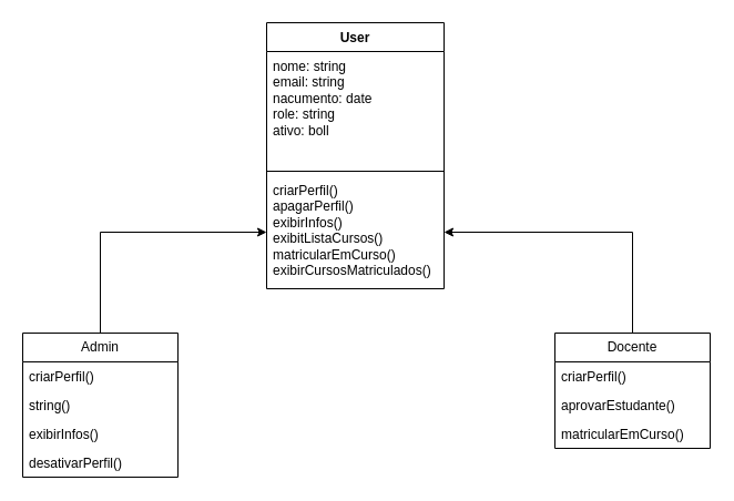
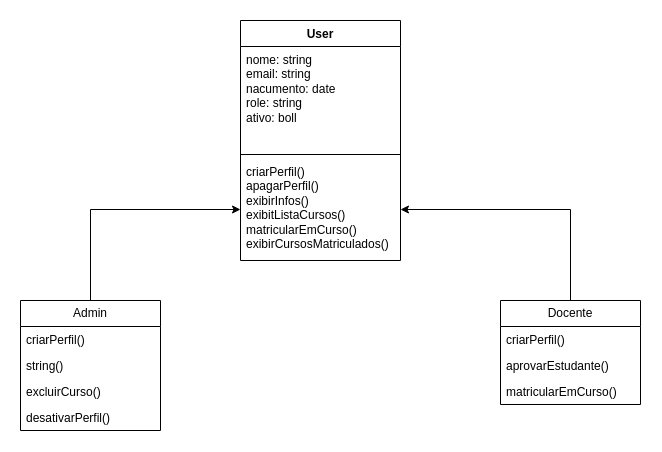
  <mxCell id="0" />
  <mxCell id="1" parent="0" />
  <mxCell id="2" value="User" style="swimlane;fontStyle=1;align=center;verticalAlign=top;childLayout=stackLayout;horizontal=1;startSize=26;horizontalStack=0;resizeParent=1;resizeParentMax=0;resizeLast=0;collapsible=1;marginBottom=0;whiteSpace=wrap;html=1;" vertex="1" parent="1"><mxGeometry x="240" y="20" width="160" height="240" as="geometry" /></mxCell>
  <mxCell id="3" value="nome: string&lt;div&gt;email: string&lt;/div&gt;&lt;div&gt;nacumento: date&lt;/div&gt;&lt;div&gt;role: string&lt;/div&gt;&lt;div&gt;ativo: boll&lt;/div&gt;" style="text;strokeColor=none;fillColor=none;align=left;verticalAlign=top;spacingLeft=4;spacingRight=4;overflow=hidden;rotatable=0;points=[[0,0.5],[1,0.5]];portConstraint=eastwest;whiteSpace=wrap;html=1;" vertex="1" parent="2"><mxGeometry y="26" width="160" height="104" as="geometry" /></mxCell>
  <mxCell id="4" value="" style="line;strokeWidth=1;fillColor=none;align=left;verticalAlign=middle;spacingTop=-1;spacingLeft=3;spacingRight=3;rotatable=0;labelPosition=right;points=[];portConstraint=eastwest;strokeColor=inherit;" vertex="1" parent="2"><mxGeometry y="130" width="160" height="8" as="geometry" /></mxCell>
  <mxCell id="5" value="criarPerfil()&lt;div&gt;apagarPerfil()&lt;/div&gt;&lt;div&gt;exibirInfos()&lt;/div&gt;&lt;div&gt;exibitListaCursos()&lt;/div&gt;&lt;div&gt;matricularEmCurso()&lt;/div&gt;&lt;div&gt;exibirCursosMatriculados()&lt;/div&gt;" style="text;strokeColor=none;fillColor=none;align=left;verticalAlign=top;spacingLeft=4;spacingRight=4;overflow=hidden;rotatable=0;points=[[0,0.5],[1,0.5]];portConstraint=eastwest;whiteSpace=wrap;html=1;" vertex="1" parent="2"><mxGeometry y="138" width="160" height="102" as="geometry" /></mxCell>
  <mxCell id="6" style="edgeStyle=orthogonalEdgeStyle;rounded=0;orthogonalLoop=1;jettySize=auto;html=1;entryX=0;entryY=0.5;entryDx=0;entryDy=0;" edge="1" parent="1" source="7" target="5"><mxGeometry relative="1" as="geometry" /></mxCell>
  <mxCell id="7" value="Admin" style="swimlane;fontStyle=0;childLayout=stackLayout;horizontal=1;startSize=26;fillColor=none;horizontalStack=0;resizeParent=1;resizeParentMax=0;resizeLast=0;collapsible=1;marginBottom=0;whiteSpace=wrap;html=1;" vertex="1" parent="1"><mxGeometry x="20" y="300" width="140" height="130" as="geometry" /></mxCell>
  <mxCell id="8" value="criarPerfil()" style="text;strokeColor=none;fillColor=none;align=left;verticalAlign=top;spacingLeft=4;spacingRight=4;overflow=hidden;rotatable=0;points=[[0,0.5],[1,0.5]];portConstraint=eastwest;whiteSpace=wrap;html=1;" vertex="1" parent="7"><mxGeometry y="26" width="140" height="26" as="geometry" /></mxCell>
  <mxCell id="9" value="string()" style="text;strokeColor=none;fillColor=none;align=left;verticalAlign=top;spacingLeft=4;spacingRight=4;overflow=hidden;rotatable=0;points=[[0,0.5],[1,0.5]];portConstraint=eastwest;whiteSpace=wrap;html=1;" vertex="1" parent="7"><mxGeometry y="52" width="140" height="26" as="geometry" /></mxCell>
- <mxCell id="10" value="exibirInfos()" style="text;strokeColor=none;fillColor=none;align=left;verticalAlign=top;spacingLeft=4;spacingRight=4;overflow=hidden;rotatable=0;points=[[0,0.5],[1,0.5]];portConstraint=eastwest;whiteSpace=wrap;html=1;" vertex="1" parent="7"><mxGeometry y="78" width="140" height="26" as="geometry" /></mxCell>
+ <mxCell id="10" value="excluirCurso()" style="text;strokeColor=none;fillColor=none;align=left;verticalAlign=top;spacingLeft=4;spacingRight=4;overflow=hidden;rotatable=0;points=[[0,0.5],[1,0.5]];portConstraint=eastwest;whiteSpace=wrap;html=1;" vertex="1" parent="7"><mxGeometry y="78" width="140" height="26" as="geometry" /></mxCell>
  <mxCell id="11" value="desativarPerfil()" style="text;strokeColor=none;fillColor=none;align=left;verticalAlign=top;spacingLeft=4;spacingRight=4;overflow=hidden;rotatable=0;points=[[0,0.5],[1,0.5]];portConstraint=eastwest;whiteSpace=wrap;html=1;" vertex="1" parent="7"><mxGeometry y="104" width="140" height="26" as="geometry" /></mxCell>
  <mxCell id="12" style="edgeStyle=orthogonalEdgeStyle;rounded=0;orthogonalLoop=1;jettySize=auto;html=1;entryX=1;entryY=0.5;entryDx=0;entryDy=0;" edge="1" parent="1" source="13" target="5"><mxGeometry relative="1" as="geometry" /></mxCell>
  <mxCell id="13" value="Docente" style="swimlane;fontStyle=0;childLayout=stackLayout;horizontal=1;startSize=26;fillColor=none;horizontalStack=0;resizeParent=1;resizeParentMax=0;resizeLast=0;collapsible=1;marginBottom=0;whiteSpace=wrap;html=1;" vertex="1" parent="1"><mxGeometry x="500" y="300" width="140" height="104" as="geometry" /></mxCell>
  <mxCell id="14" value="criarPerfil()" style="text;strokeColor=none;fillColor=none;align=left;verticalAlign=top;spacingLeft=4;spacingRight=4;overflow=hidden;rotatable=0;points=[[0,0.5],[1,0.5]];portConstraint=eastwest;whiteSpace=wrap;html=1;" vertex="1" parent="13"><mxGeometry y="26" width="140" height="26" as="geometry" /></mxCell>
  <mxCell id="15" value="aprovarEstudante()" style="text;strokeColor=none;fillColor=none;align=left;verticalAlign=top;spacingLeft=4;spacingRight=4;overflow=hidden;rotatable=0;points=[[0,0.5],[1,0.5]];portConstraint=eastwest;whiteSpace=wrap;html=1;" vertex="1" parent="13"><mxGeometry y="52" width="140" height="26" as="geometry" /></mxCell>
  <mxCell id="16" value="matricularEmCurso()" style="text;strokeColor=none;fillColor=none;align=left;verticalAlign=top;spacingLeft=4;spacingRight=4;overflow=hidden;rotatable=0;points=[[0,0.5],[1,0.5]];portConstraint=eastwest;whiteSpace=wrap;html=1;" vertex="1" parent="13"><mxGeometry y="78" width="140" height="26" as="geometry" /></mxCell>
